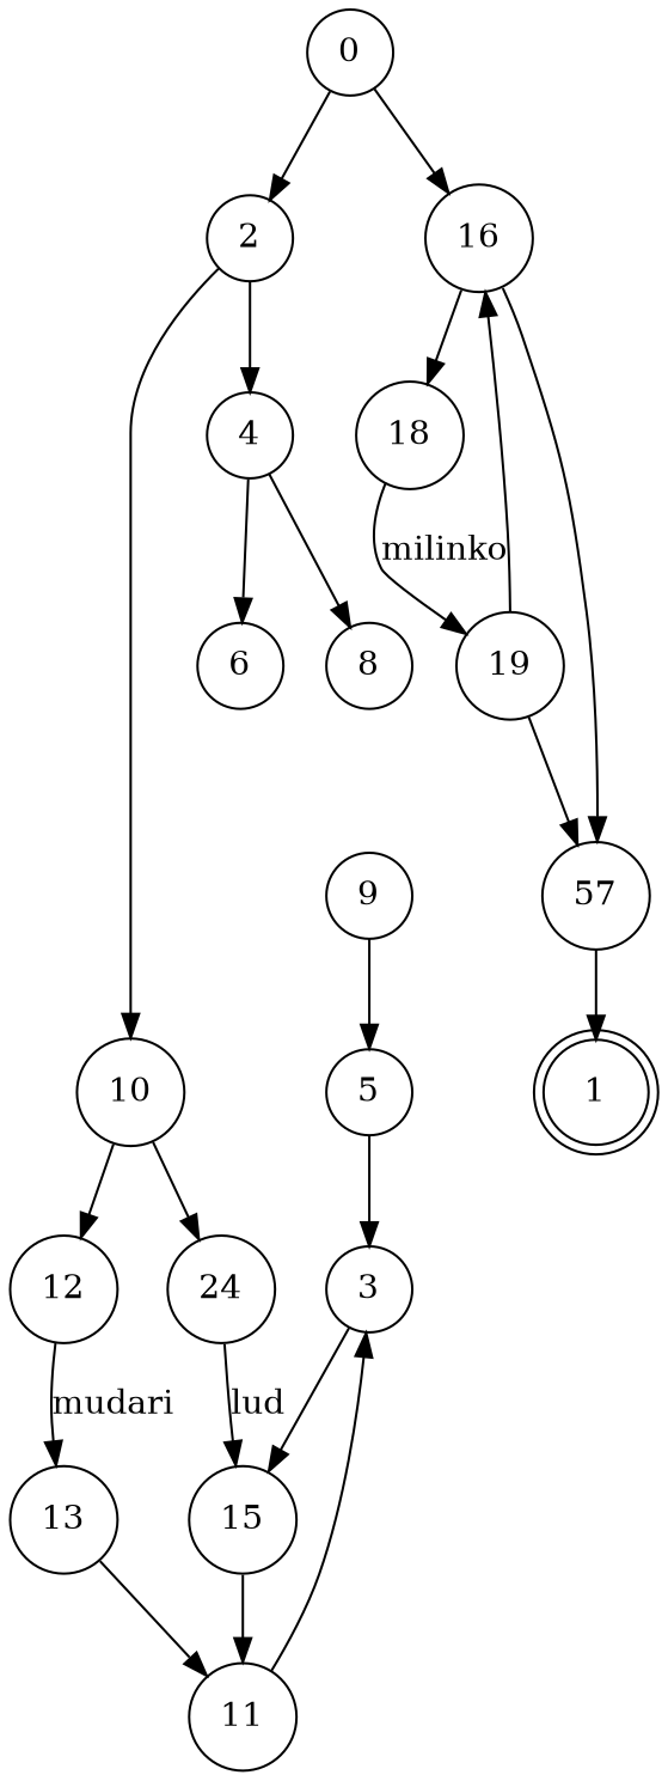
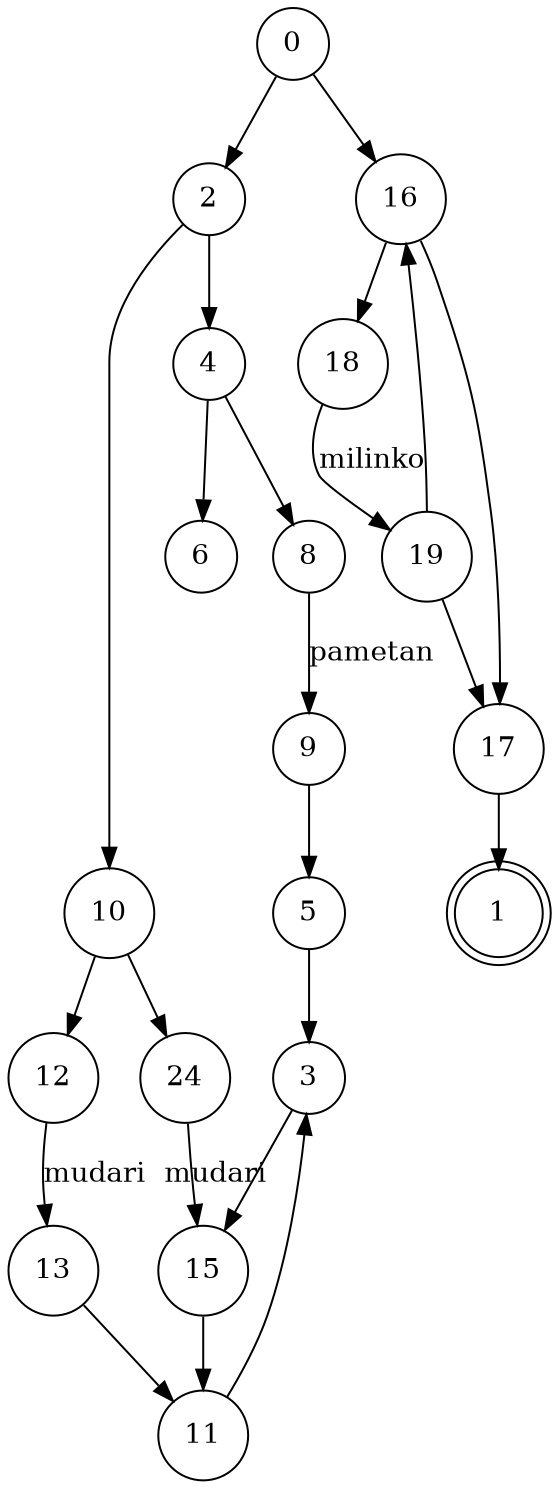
  digraph {
    rankdir=TB
    node [shape=circle]
    1 [shape=doublecircle]
    0
    2
    16
    4
    10
-   17 [label=57]
+   17
    18
    6
    8
    12
    n12 [label=24]
    9
    5
    3
    15
    13
    11
    19
    0 -> 2
    0 -> 16
    2 -> 4
    2 -> 10
    16 -> 17
    16 -> 18
    4 -> 6
    4 -> 8
    10 -> 12
    10 -> n12
    17 -> 1
    18 -> 19 [label=milinko]
+   8 -> 9 [label=pametan]
    12 -> 13 [label=mudari]
-   n12 -> 15 [label=lud]
+   n12 -> 15 [label=mudari]
    9 -> 5
    5 -> 3
    3 -> 15
    15 -> 11
    13 -> 11
    11 -> 3
    19 -> 16
    19 -> 17
  }
